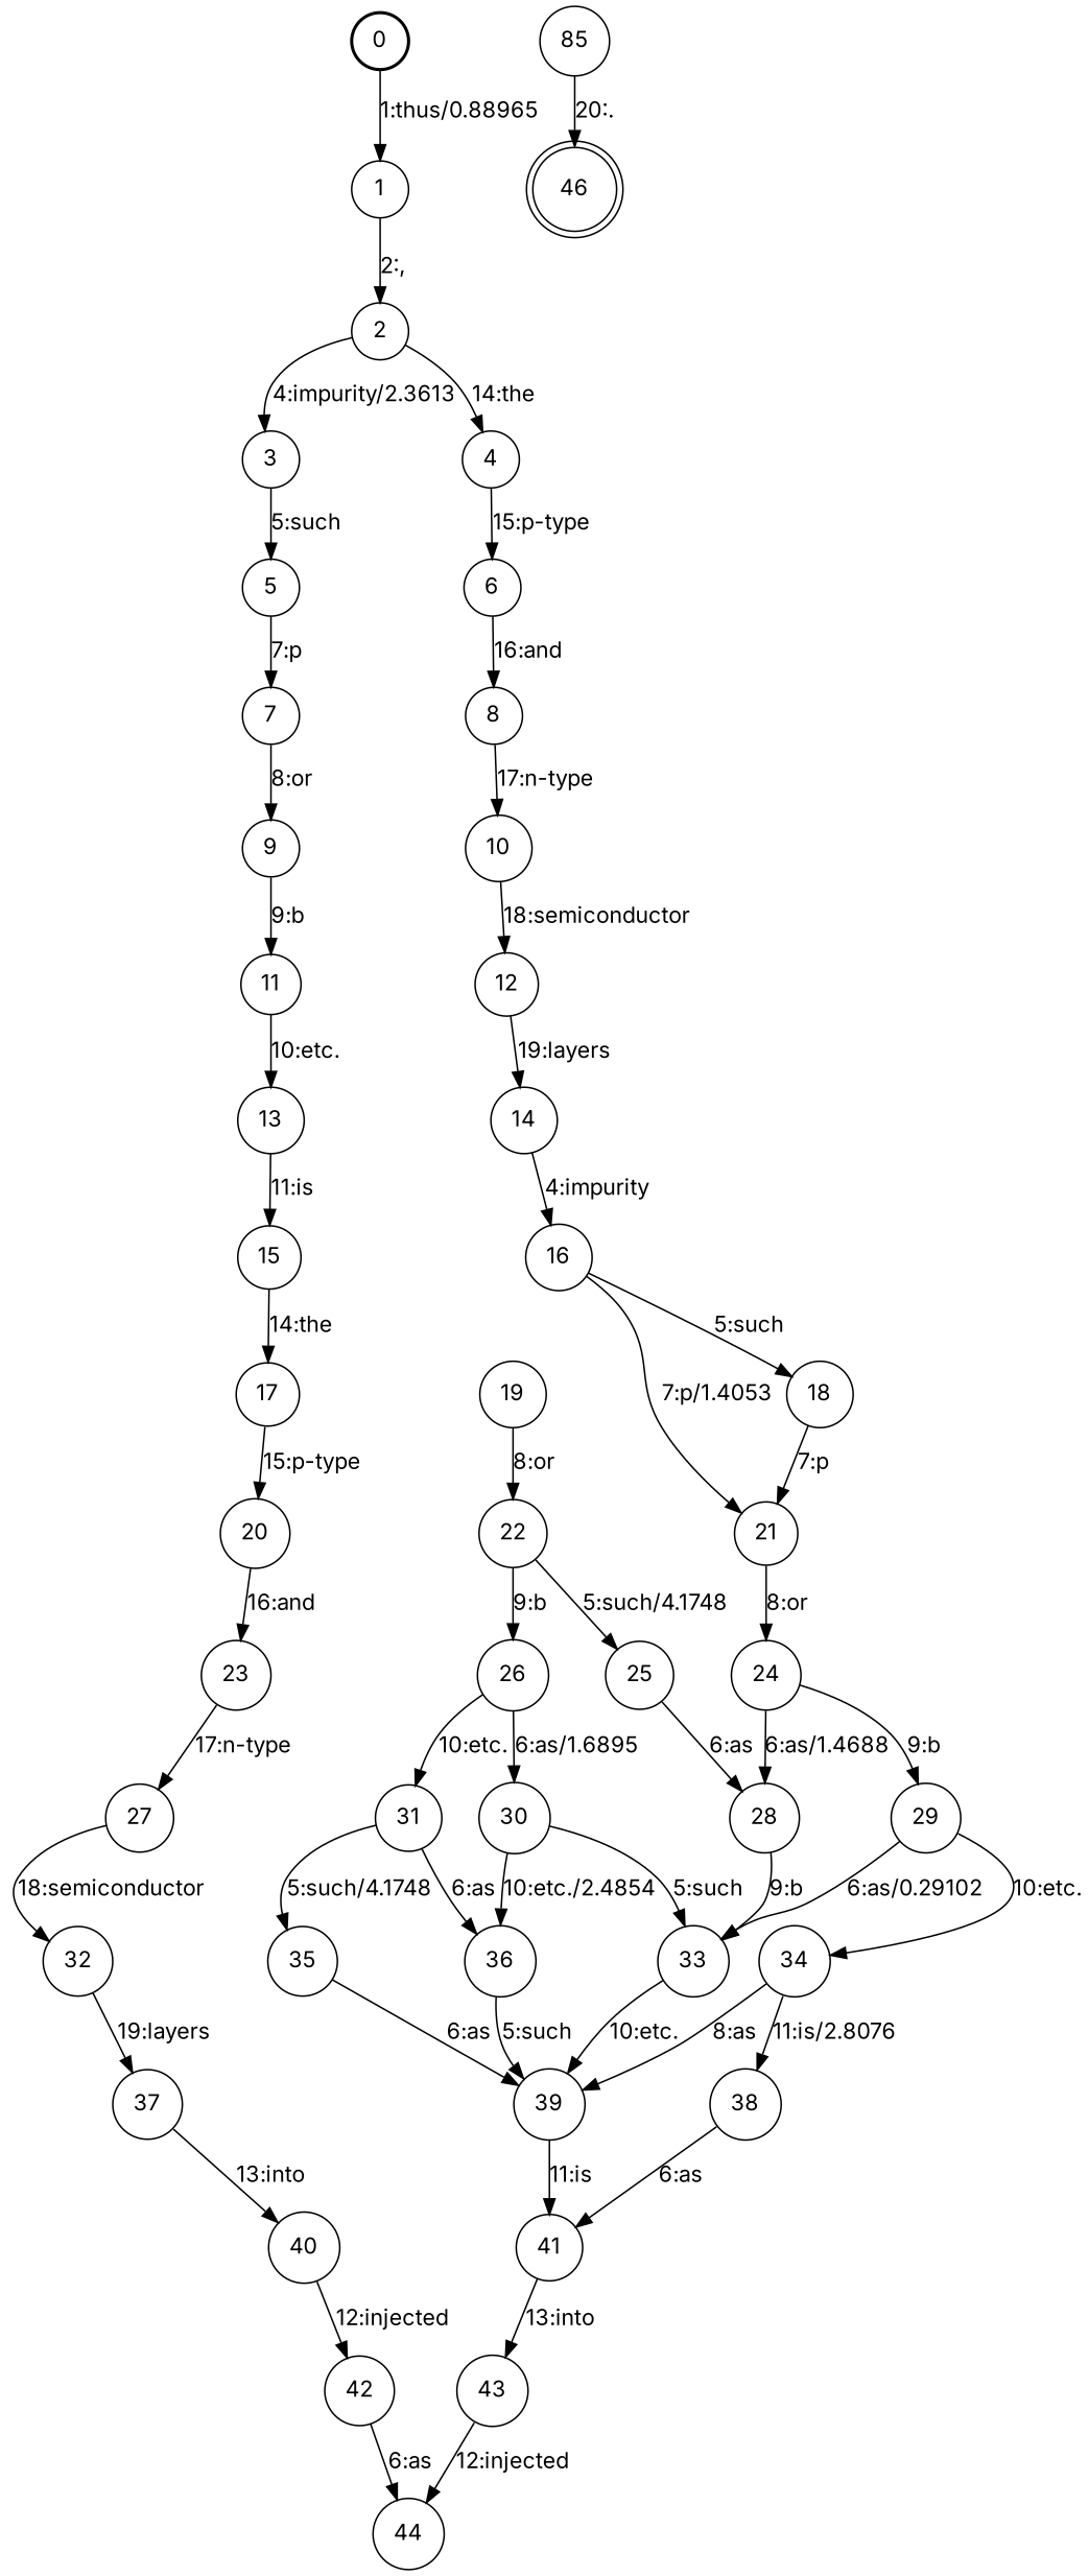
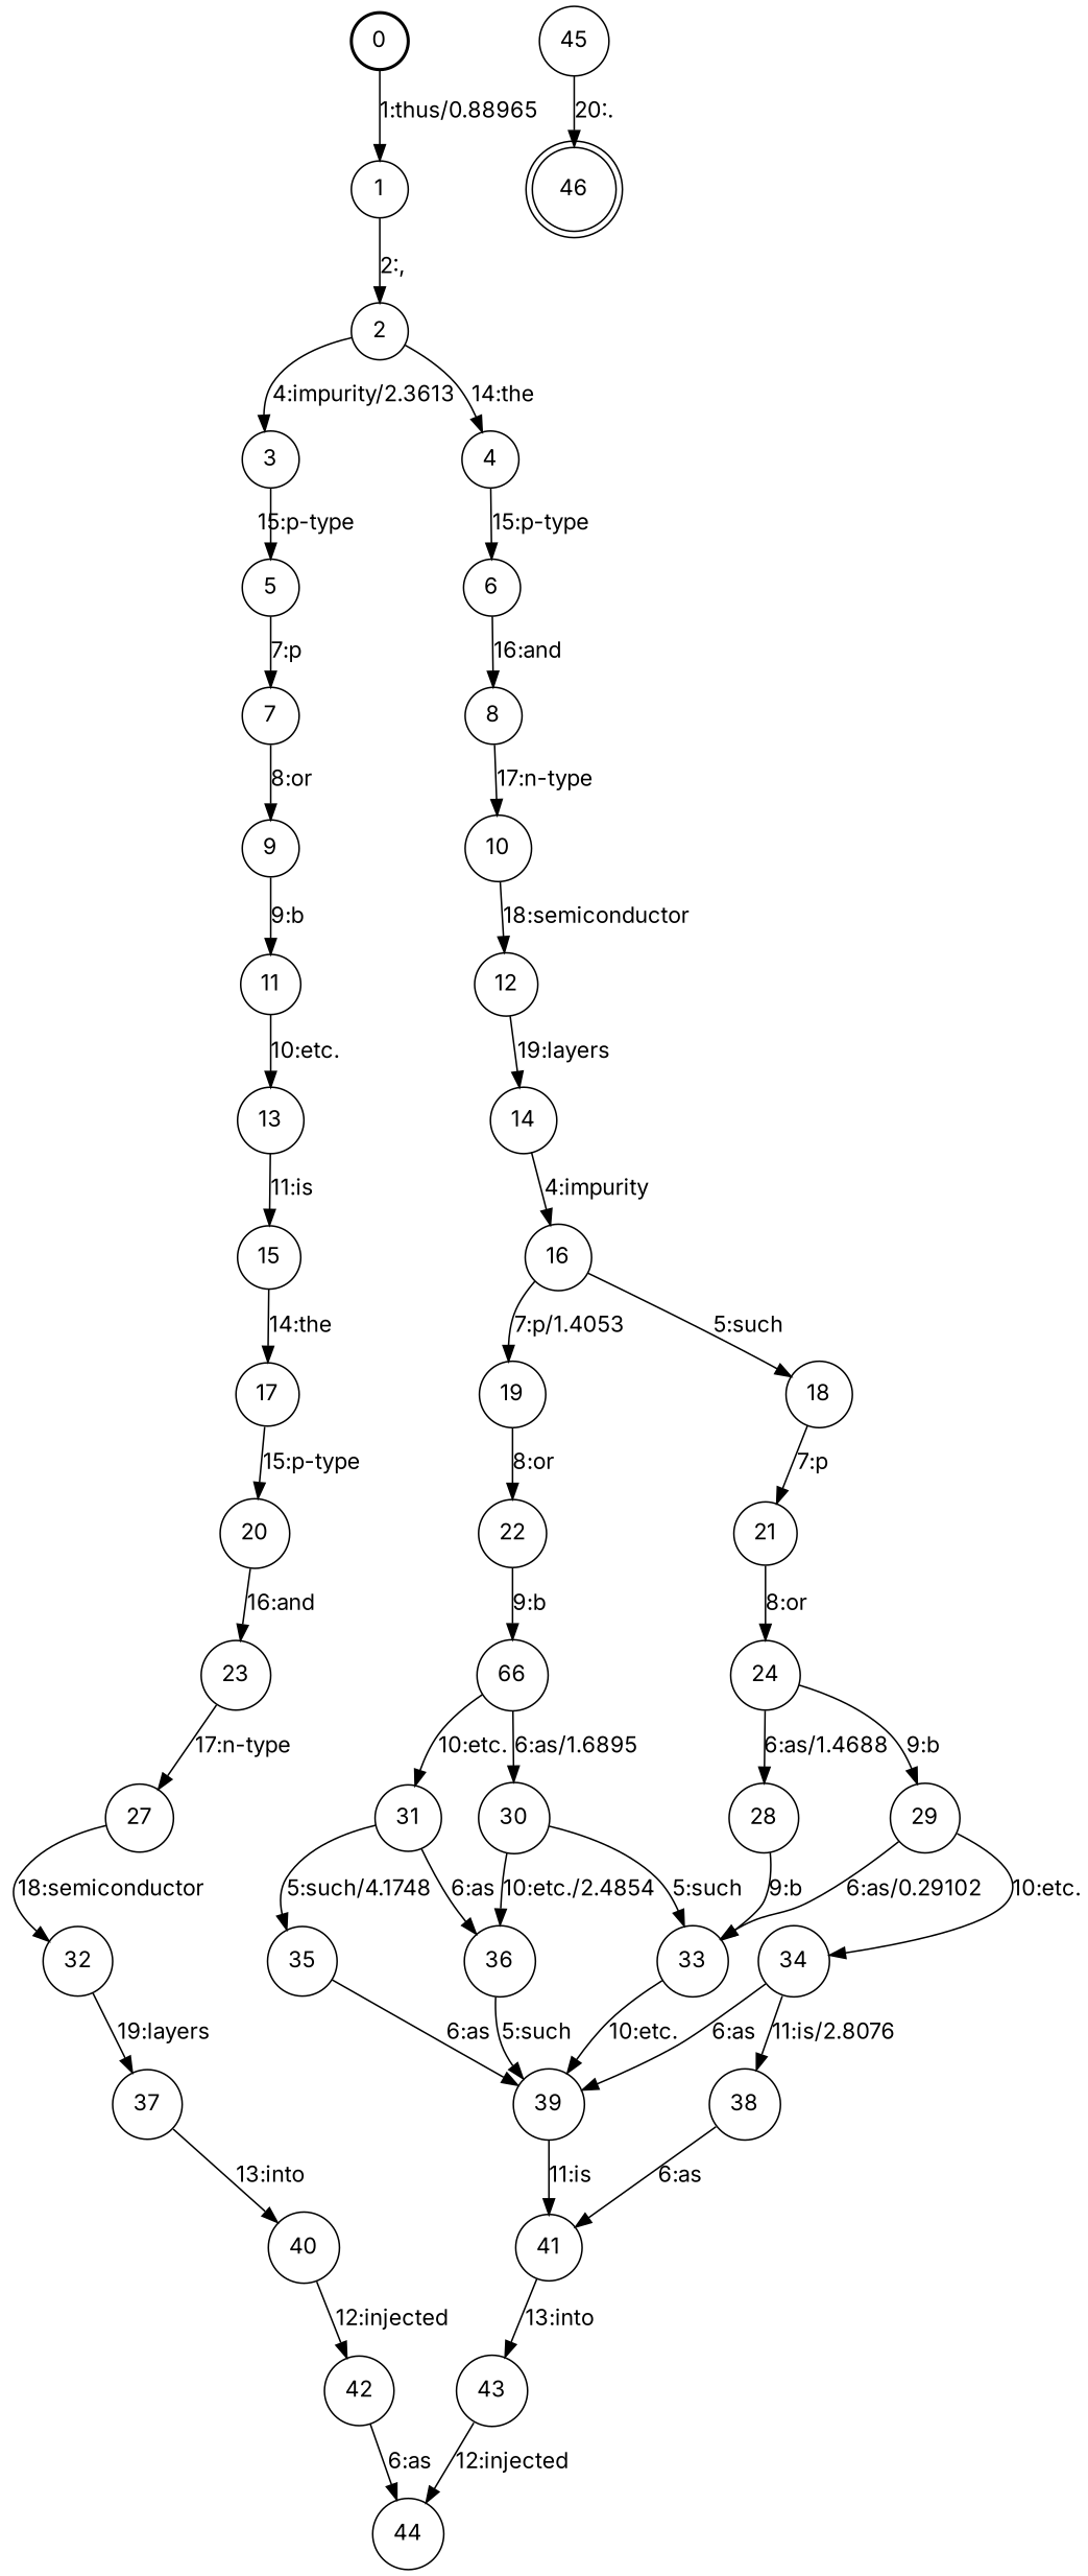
  digraph {
    fontname=Inter
    nodesep=0.25
    rankdir=TB
    ranksep=0.4
    node [fontname=Inter fontsize=14 shape=circle style=solid]
    edge [fontname=Inter fontsize=14]
    n1 [label=0 style=bold]
    n2 [label=1]
    n3 [label=2]
    n4 [label=3]
    n5 [label=4]
    n6 [label=5]
    n7 [label=6]
    n8 [label=7]
    n9 [label=8]
    n10 [label=9]
    n11 [label=10]
    n12 [label=11]
    n13 [label=12]
    n14 [label=13]
    n15 [label=14]
    n16 [label=15]
    n17 [label=16]
    n18 [label=17]
    n19 [label=18]
    n20 [label=19]
    n21 [label=20]
    n22 [label=21]
    n23 [label=22]
    n24 [label=23]
    n25 [label=24]
-   n26 [label=25]
-   n27 [label=26]
+   n27 [label=66]
    n28 [label=27]
    n29 [label=28]
    n30 [label=29]
    n31 [label=30]
    n32 [label=31]
    n33 [label=32]
    n34 [label=33]
    n35 [label=34]
    n36 [label=36]
    n37 [label=35]
    n38 [label=37]
    n39 [label=39]
    n40 [label=38]
    n41 [label=40]
    n42 [label=41]
    n43 [label=42]
    n44 [label=43]
    n45 [label=44]
-   n46 [label=85]
+   n46 [label=45]
    n47 [label=46 shape=doublecircle]
    n1 -> n2 [label="1:thus/0.88965"]
    n2 -> n3 [label="2:,"]
    n3 -> n4 [label="4:impurity/2.3613"]
    n3 -> n5 [label="14:the"]
-   n4 -> n6 [label="5:such"]
+   n4 -> n6 [label="15:p-type"]
    n5 -> n7 [label="15:p-type"]
    n6 -> n8 [label="7:p"]
    n7 -> n9 [label="16:and"]
    n8 -> n10 [label="8:or"]
    n9 -> n11 [label="17:n-type"]
    n10 -> n12 [label="9:b"]
    n11 -> n13 [label="18:semiconductor"]
    n12 -> n14 [label="10:etc."]
    n13 -> n15 [label="19:layers"]
    n14 -> n16 [label="11:is"]
    n15 -> n17 [label="4:impurity"]
    n16 -> n18 [label="14:the"]
    n17 -> n19 [label="5:such"]
-   n17 -> n22 [label="7:p/1.4053"]
+   n17 -> n20 [label="7:p/1.4053"]
    n18 -> n21 [label="15:p-type"]
    n19 -> n22 [label="7:p"]
    n20 -> n23 [label="8:or"]
    n21 -> n24 [label="16:and"]
    n22 -> n25 [label="8:or"]
-   n23 -> n26 [label="5:such/4.1748"]
    n23 -> n27 [label="9:b"]
    n24 -> n28 [label="17:n-type"]
    n25 -> n29 [label="6:as/1.4688"]
    n25 -> n30 [label="9:b"]
-   n26 -> n29 [label="6:as"]
    n27 -> n31 [label="6:as/1.6895"]
    n27 -> n32 [label="10:etc."]
    n28 -> n33 [label="18:semiconductor"]
    n29 -> n34 [label="9:b"]
    n30 -> n34 [label="6:as/0.29102"]
    n30 -> n35 [label="10:etc."]
    n31 -> n34 [label="5:such"]
    n31 -> n36 [label="10:etc./2.4854"]
    n32 -> n36 [label="6:as"]
    n32 -> n37 [label="5:such/4.1748"]
    n33 -> n38 [label="19:layers"]
    n34 -> n39 [label="10:etc."]
-   n35 -> n39 [label="8:as"]
+   n35 -> n39 [label="6:as"]
    n35 -> n40 [label="11:is/2.8076"]
    n36 -> n39 [label="5:such"]
    n37 -> n39 [label="6:as"]
    n38 -> n41 [label="13:into"]
    n39 -> n42 [label="11:is"]
    n40 -> n42 [label="6:as"]
    n41 -> n43 [label="12:injected"]
    n42 -> n44 [label="13:into"]
    n43 -> n45 [label="6:as"]
    n44 -> n45 [label="12:injected"]
    n46 -> n47 [label="20:."]
  }
